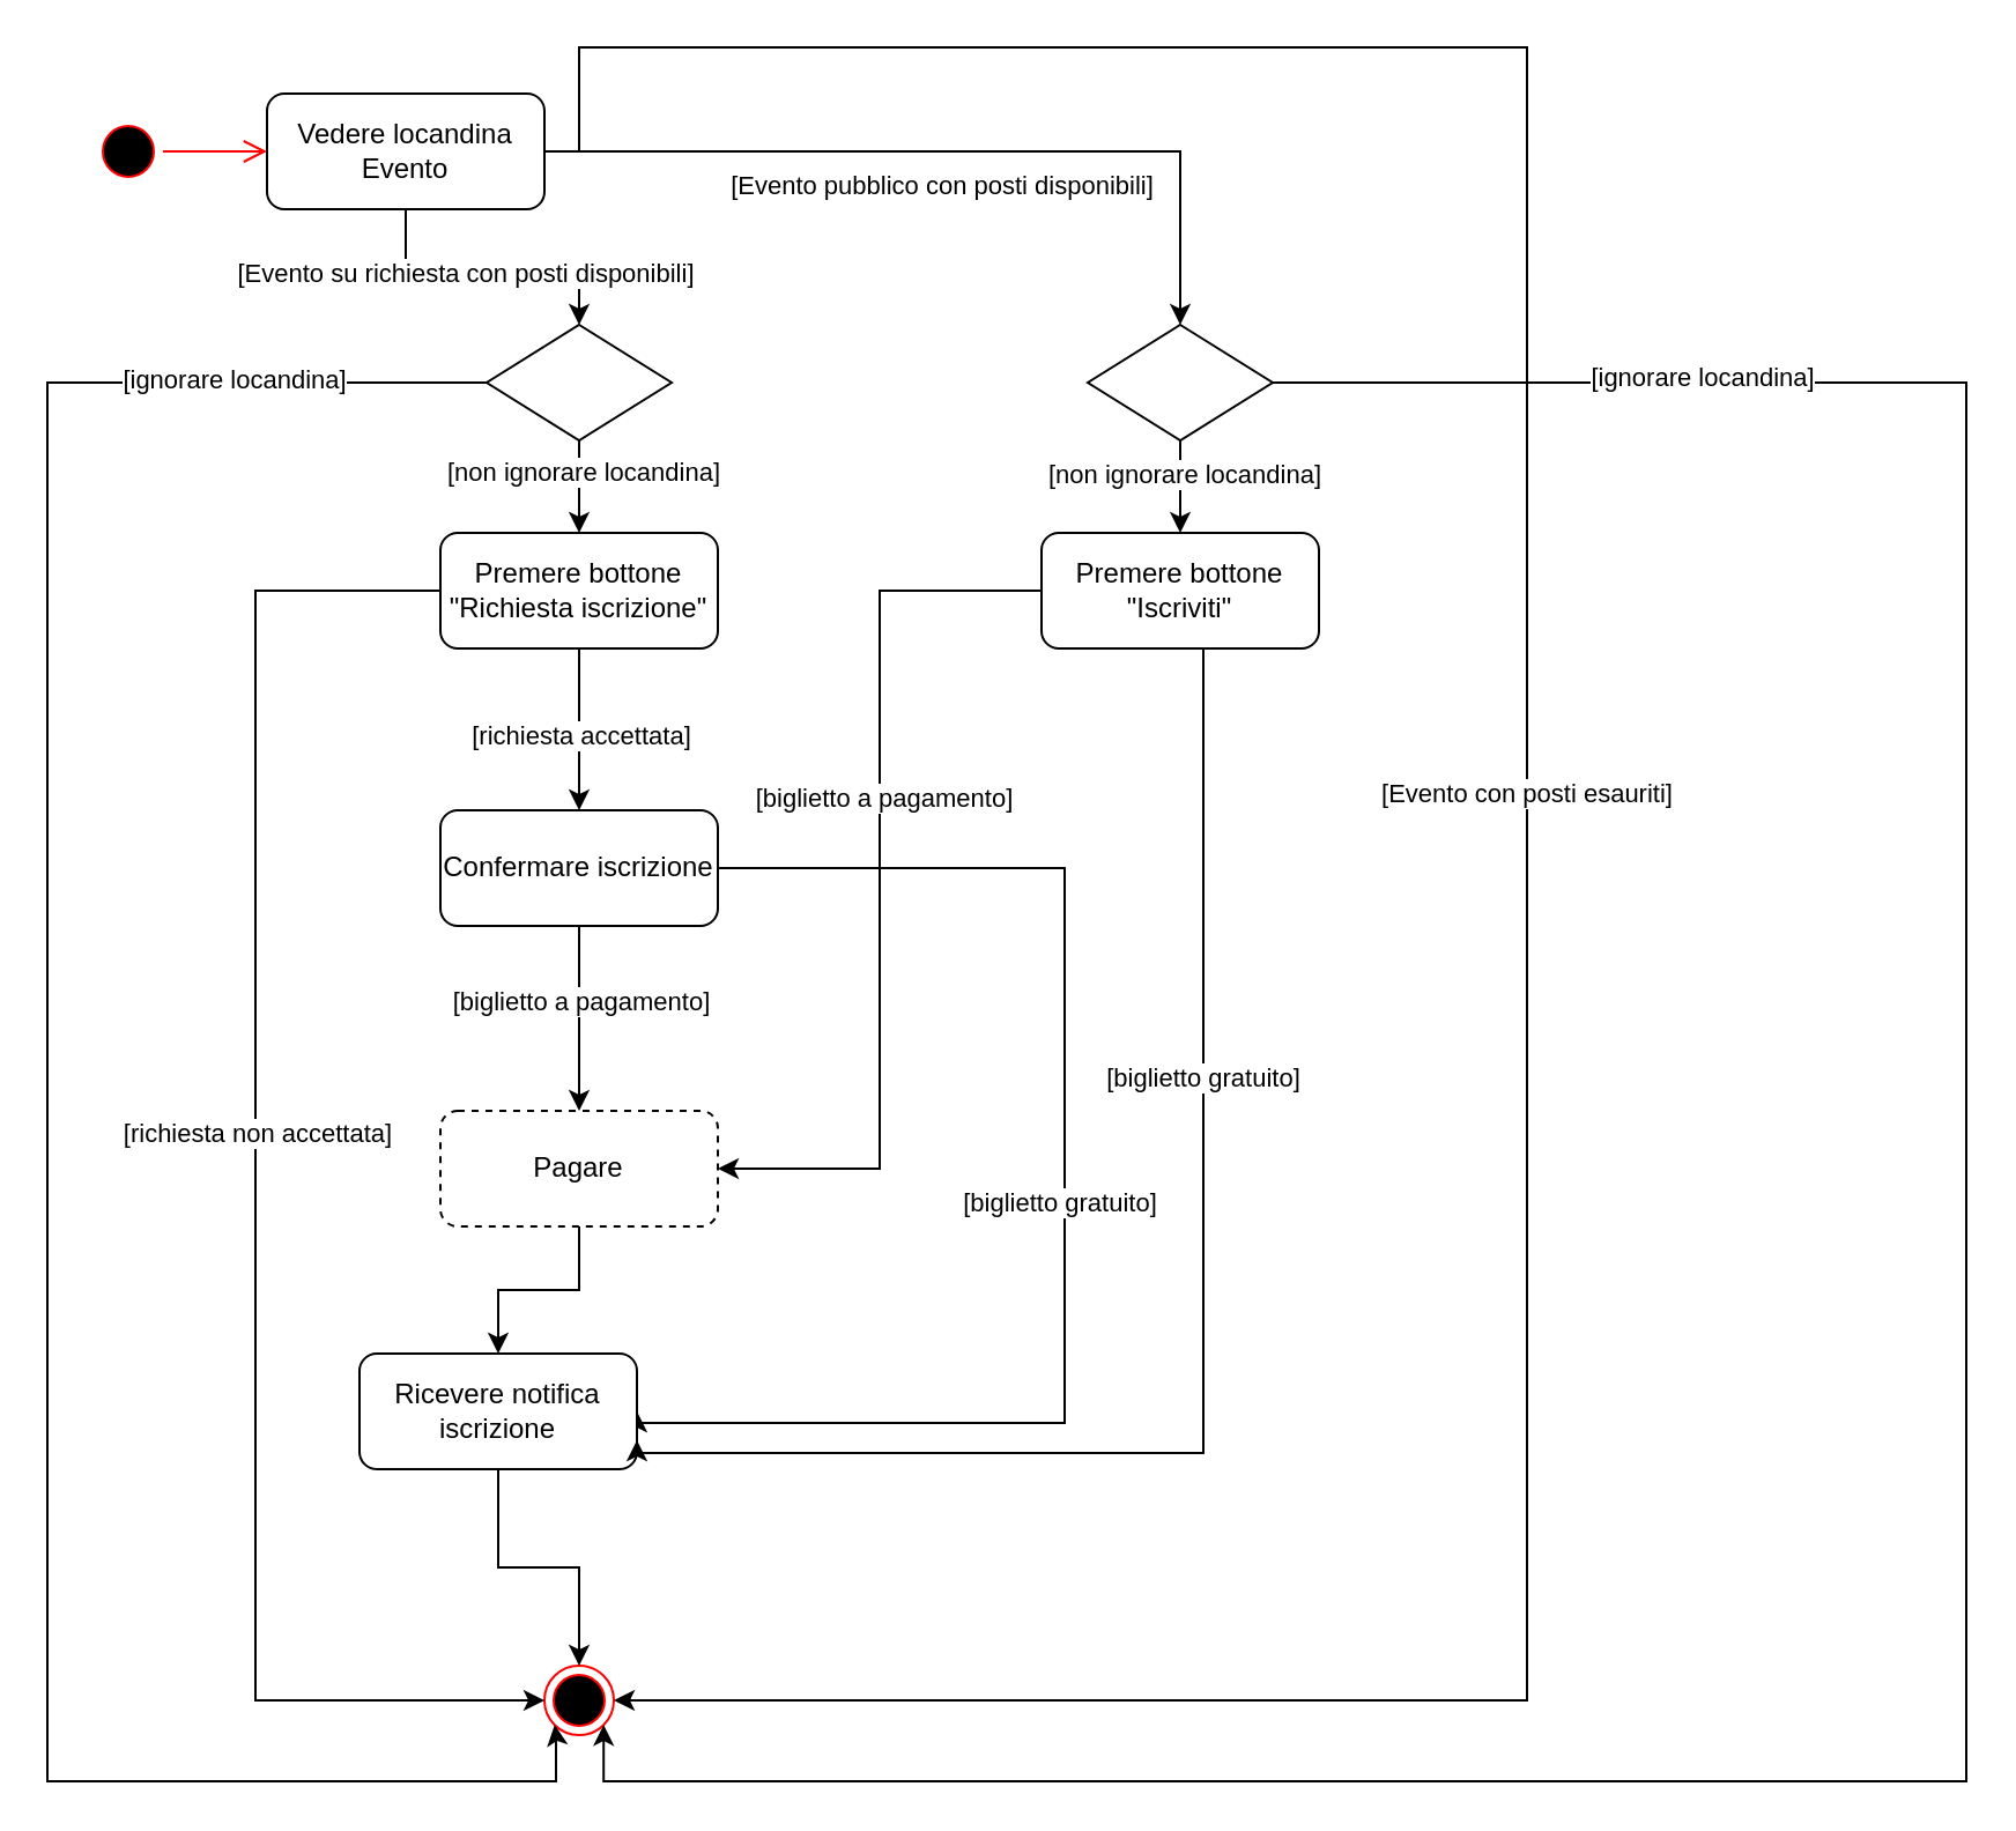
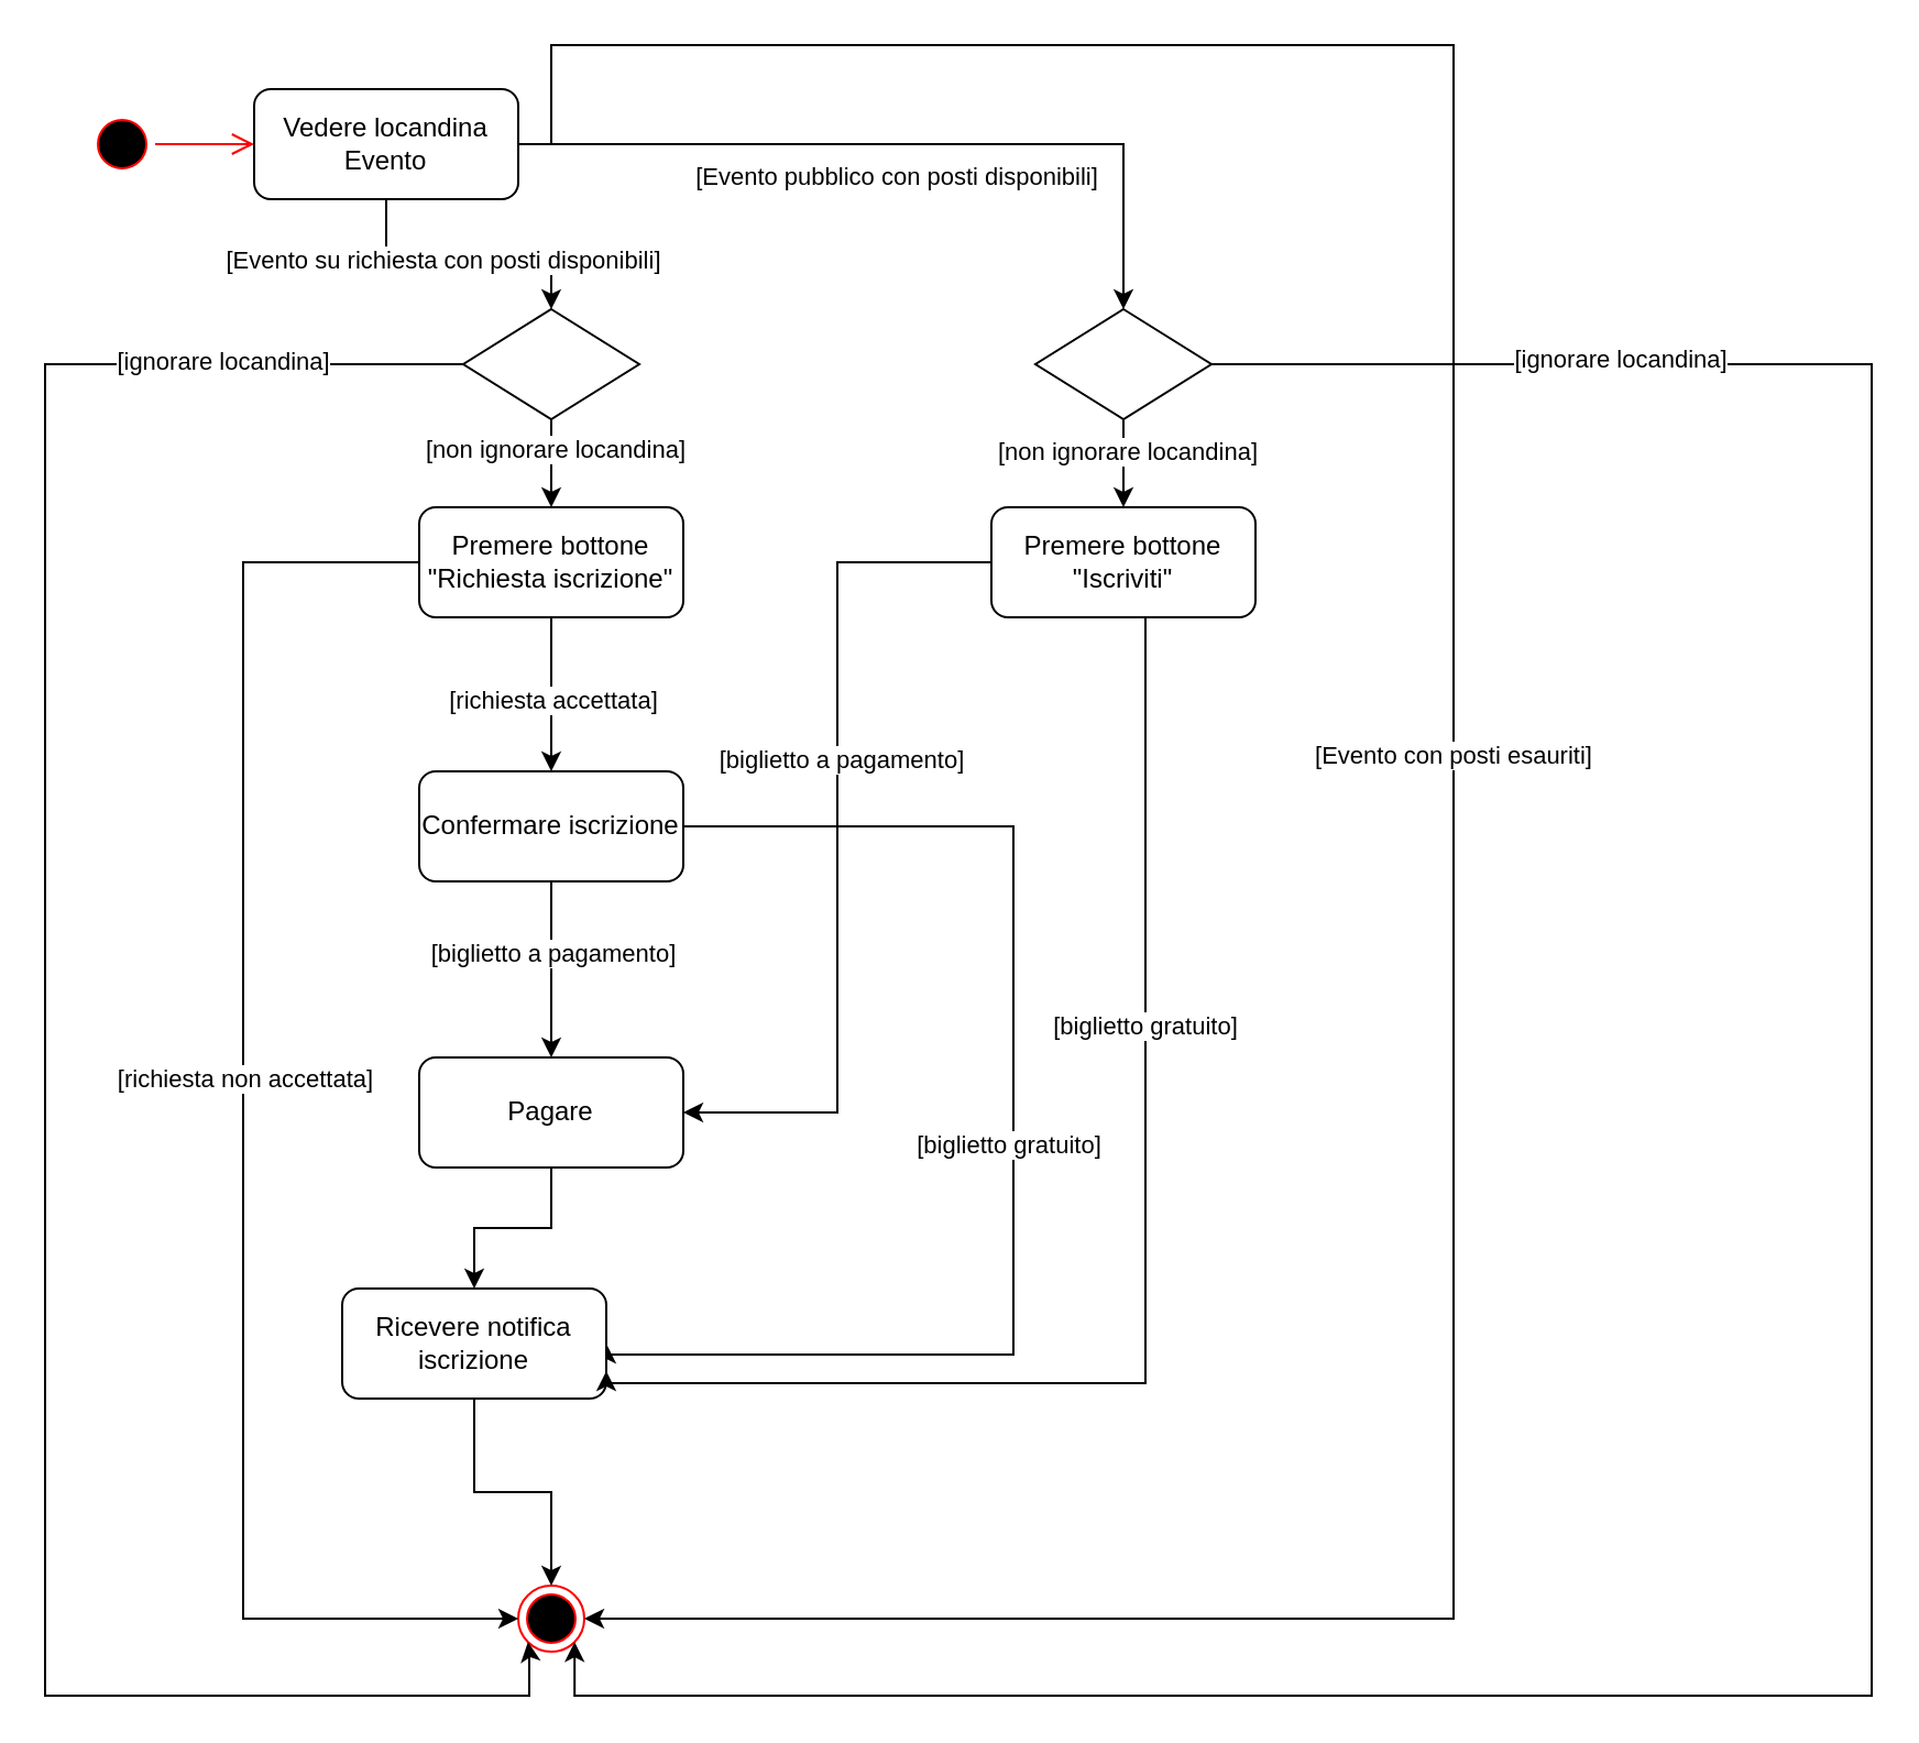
  <mxCell id="0" />
  <mxCell id="1" parent="0" />
  <mxCell id="2" value="" style="ellipse;html=1;shape=startState;fillColor=#000000;strokeColor=#ff0000;" parent="1" vertex="1"><mxGeometry x="40" y="50" width="30" height="30" as="geometry" /></mxCell>
  <mxCell id="3" value="" style="edgeStyle=orthogonalEdgeStyle;html=1;verticalAlign=bottom;endArrow=open;endSize=8;strokeColor=#ff0000;rounded=0;" parent="1" source="2" target="12" edge="1"><mxGeometry relative="1" as="geometry"><mxPoint x="140" y="55" as="targetPoint" /><Array as="points" /></mxGeometry></mxCell>
  <mxCell id="4" value="" style="ellipse;html=1;shape=endState;fillColor=#000000;strokeColor=#ff0000;" parent="1" vertex="1"><mxGeometry x="235" y="720" width="30" height="30" as="geometry" /></mxCell>
  <mxCell id="5" style="edgeStyle=orthogonalEdgeStyle;rounded=0;orthogonalLoop=1;jettySize=auto;html=1;entryX=1;entryY=0.5;entryDx=0;entryDy=0;exitX=1;exitY=0.5;exitDx=0;exitDy=0;" parent="1" source="24" target="16" edge="1"><mxGeometry relative="1" as="geometry"><Array as="points"><mxPoint x="460" y="375" /><mxPoint x="460" y="615" /></Array></mxGeometry></mxCell>
  <mxCell id="6" value="[biglietto gratuito]" style="edgeLabel;html=1;align=center;verticalAlign=middle;resizable=0;points=[];" parent="5" vertex="1" connectable="0"><mxGeometry x="0.013" y="-3" relative="1" as="geometry"><mxPoint as="offset" /></mxGeometry></mxCell>
  <mxCell id="7" style="edgeStyle=orthogonalEdgeStyle;rounded=0;orthogonalLoop=1;jettySize=auto;html=1;entryX=1;entryY=0.5;entryDx=0;entryDy=0;" parent="1" source="12" target="4" edge="1"><mxGeometry relative="1" as="geometry"><Array as="points"><mxPoint x="250" y="20" /><mxPoint x="660" y="20" /><mxPoint x="660" y="735" /></Array></mxGeometry></mxCell>
  <mxCell id="8" value="[Evento con posti esauriti]" style="edgeLabel;html=1;align=center;verticalAlign=middle;resizable=0;points=[];" parent="7" vertex="1" connectable="0"><mxGeometry x="0.003" y="-1" relative="1" as="geometry"><mxPoint as="offset" /></mxGeometry></mxCell>
  <mxCell id="9" value="" style="edgeStyle=orthogonalEdgeStyle;rounded=0;orthogonalLoop=1;jettySize=auto;html=1;entryX=0.5;entryY=0;entryDx=0;entryDy=0;" edge="1" parent="1" source="12" target="34"><mxGeometry relative="1" as="geometry"><mxPoint x="250.04" y="120.022" as="targetPoint" /></mxGeometry></mxCell>
  <mxCell id="10" value="[Evento su richiesta con posti disponibili]" style="edgeLabel;html=1;align=center;verticalAlign=middle;resizable=0;points=[];" vertex="1" connectable="0" parent="9"><mxGeometry x="-0.196" y="-2" relative="1" as="geometry"><mxPoint as="offset" /></mxGeometry></mxCell>
  <mxCell id="11" value="&lt;span style=&quot;color: rgb(0, 0, 0); font-family: Helvetica; font-size: 11px; font-style: normal; font-variant-ligatures: normal; font-variant-caps: normal; font-weight: 400; letter-spacing: normal; orphans: 2; text-align: center; text-indent: 0px; text-transform: none; widows: 2; word-spacing: 0px; -webkit-text-stroke-width: 0px; background-color: rgb(255, 255, 255); text-decoration-thickness: initial; text-decoration-style: initial; text-decoration-color: initial; float: none; display: inline !important;&quot;&gt;[Evento pubblico con posti disponibili]&lt;/span&gt;" style="edgeStyle=orthogonalEdgeStyle;rounded=0;orthogonalLoop=1;jettySize=auto;html=1;entryX=0.5;entryY=0;entryDx=0;entryDy=0;" edge="1" parent="1" source="12" target="39"><mxGeometry x="-0.017" y="-15" relative="1" as="geometry"><mxPoint as="offset" /></mxGeometry></mxCell>
  <mxCell id="12" value="Vedere locandina Evento" style="rounded=1;whiteSpace=wrap;html=1;" parent="1" vertex="1"><mxGeometry x="115" y="40" width="120" height="50" as="geometry" /></mxCell>
  <mxCell id="13" value="" style="edgeStyle=orthogonalEdgeStyle;rounded=0;orthogonalLoop=1;jettySize=auto;html=1;" parent="1" source="14" target="16" edge="1"><mxGeometry relative="1" as="geometry" /></mxCell>
- <mxCell id="14" value="Pagare" style="rounded=1;whiteSpace=wrap;html=1;dashed=1;" parent="1" vertex="1"><mxGeometry x="190" y="480" width="120" height="50" as="geometry" /></mxCell>
+ <mxCell id="14" value="Pagare" style="rounded=1;whiteSpace=wrap;html=1;" parent="1" vertex="1"><mxGeometry x="190" y="480" width="120" height="50" as="geometry" /></mxCell>
  <mxCell id="15" style="edgeStyle=orthogonalEdgeStyle;rounded=0;orthogonalLoop=1;jettySize=auto;html=1;entryX=0.5;entryY=0;entryDx=0;entryDy=0;" parent="1" source="16" target="4" edge="1"><mxGeometry relative="1" as="geometry" /></mxCell>
  <mxCell id="16" value="Ricevere notifica iscrizione" style="rounded=1;whiteSpace=wrap;html=1;" parent="1" vertex="1"><mxGeometry x="155" y="585" width="120" height="50" as="geometry" /></mxCell>
  <mxCell id="17" value="" style="edgeStyle=orthogonalEdgeStyle;rounded=0;orthogonalLoop=1;jettySize=auto;html=1;" parent="1" source="21" target="24" edge="1"><mxGeometry relative="1" as="geometry" /></mxCell>
  <mxCell id="18" value="[richiesta accettata]" style="edgeLabel;html=1;align=center;verticalAlign=middle;resizable=0;points=[];" parent="17" vertex="1" connectable="0"><mxGeometry x="0.043" relative="1" as="geometry"><mxPoint as="offset" /></mxGeometry></mxCell>
  <mxCell id="19" style="edgeStyle=orthogonalEdgeStyle;rounded=0;orthogonalLoop=1;jettySize=auto;html=1;entryX=0;entryY=0.5;entryDx=0;entryDy=0;" parent="1" source="21" target="4" edge="1"><mxGeometry relative="1" as="geometry"><Array as="points"><mxPoint x="110" y="255" /><mxPoint x="110" y="735" /></Array></mxGeometry></mxCell>
  <mxCell id="20" value="[richiesta non accettata]" style="edgeLabel;html=1;align=center;verticalAlign=middle;resizable=0;points=[];" parent="19" vertex="1" connectable="0"><mxGeometry x="-0.084" relative="1" as="geometry"><mxPoint as="offset" /></mxGeometry></mxCell>
  <mxCell id="21" value="Premere bottone &quot;Richiesta iscrizione&quot;" style="rounded=1;whiteSpace=wrap;html=1;" parent="1" vertex="1"><mxGeometry x="190" y="230" width="120" height="50" as="geometry" /></mxCell>
  <mxCell id="22" value="" style="edgeStyle=orthogonalEdgeStyle;rounded=0;orthogonalLoop=1;jettySize=auto;html=1;" parent="1" source="24" target="14" edge="1"><mxGeometry relative="1" as="geometry" /></mxCell>
  <mxCell id="23" value="[biglietto a pagamento]" style="edgeLabel;html=1;align=center;verticalAlign=middle;resizable=0;points=[];" parent="22" vertex="1" connectable="0"><mxGeometry x="-0.192" relative="1" as="geometry"><mxPoint as="offset" /></mxGeometry></mxCell>
  <mxCell id="24" value="Confermare iscrizione" style="rounded=1;whiteSpace=wrap;html=1;" parent="1" vertex="1"><mxGeometry x="190" y="350" width="120" height="50" as="geometry" /></mxCell>
  <mxCell id="25" style="edgeStyle=orthogonalEdgeStyle;rounded=0;orthogonalLoop=1;jettySize=auto;html=1;entryX=1;entryY=0.5;entryDx=0;entryDy=0;" parent="1" source="29" target="14" edge="1"><mxGeometry relative="1" as="geometry" /></mxCell>
  <mxCell id="26" value="[biglietto a pagamento]" style="edgeLabel;html=1;align=center;verticalAlign=middle;resizable=0;points=[];" parent="25" vertex="1" connectable="0"><mxGeometry x="-0.186" y="1" relative="1" as="geometry"><mxPoint as="offset" /></mxGeometry></mxCell>
  <mxCell id="27" style="edgeStyle=orthogonalEdgeStyle;rounded=0;orthogonalLoop=1;jettySize=auto;html=1;entryX=1;entryY=0.75;entryDx=0;entryDy=0;" parent="1" source="29" target="16" edge="1"><mxGeometry relative="1" as="geometry"><Array as="points"><mxPoint x="520" y="628" /></Array></mxGeometry></mxCell>
  <mxCell id="28" value="[biglietto gratuito]" style="edgeLabel;html=1;align=center;verticalAlign=middle;resizable=0;points=[];" parent="27" vertex="1" connectable="0"><mxGeometry x="-0.383" y="-1" relative="1" as="geometry"><mxPoint as="offset" /></mxGeometry></mxCell>
  <mxCell id="29" value="Premere bottone &quot;Iscriviti&quot;" style="rounded=1;whiteSpace=wrap;html=1;" parent="1" vertex="1"><mxGeometry x="450" y="230" width="120" height="50" as="geometry" /></mxCell>
  <mxCell id="30" style="edgeStyle=orthogonalEdgeStyle;rounded=0;orthogonalLoop=1;jettySize=auto;html=1;entryX=0;entryY=1;entryDx=0;entryDy=0;" edge="1" parent="1" source="34" target="4"><mxGeometry relative="1" as="geometry"><Array as="points"><mxPoint x="20" y="165" /><mxPoint x="20" y="770" /><mxPoint x="240" y="770" /><mxPoint x="240" y="750" /><mxPoint x="239" y="750" /></Array></mxGeometry></mxCell>
  <mxCell id="31" value="[ignorare locandina]" style="edgeLabel;html=1;align=center;verticalAlign=middle;resizable=0;points=[];" vertex="1" connectable="0" parent="30"><mxGeometry x="-0.789" y="-2" relative="1" as="geometry"><mxPoint as="offset" /></mxGeometry></mxCell>
  <mxCell id="32" value="" style="edgeStyle=orthogonalEdgeStyle;rounded=0;orthogonalLoop=1;jettySize=auto;html=1;" edge="1" parent="1" source="34" target="21"><mxGeometry relative="1" as="geometry" /></mxCell>
  <mxCell id="33" value="[non ignorare locandina]" style="edgeLabel;html=1;align=center;verticalAlign=middle;resizable=0;points=[];" vertex="1" connectable="0" parent="32"><mxGeometry x="-0.343" y="1" relative="1" as="geometry"><mxPoint as="offset" /></mxGeometry></mxCell>
  <mxCell id="34" value="" style="rhombus;whiteSpace=wrap;html=1;" vertex="1" parent="1"><mxGeometry x="210" y="140" width="80" height="50" as="geometry" /></mxCell>
  <mxCell id="35" style="edgeStyle=orthogonalEdgeStyle;rounded=0;orthogonalLoop=1;jettySize=auto;html=1;entryX=1;entryY=1;entryDx=0;entryDy=0;" edge="1" parent="1" source="39" target="4"><mxGeometry relative="1" as="geometry"><Array as="points"><mxPoint x="850" y="165" /><mxPoint x="850" y="770" /><mxPoint x="261" y="770" /></Array></mxGeometry></mxCell>
  <mxCell id="36" value="[ignorare locandina]" style="edgeLabel;html=1;align=center;verticalAlign=middle;resizable=0;points=[];" vertex="1" connectable="0" parent="35"><mxGeometry x="-0.757" y="3" relative="1" as="geometry"><mxPoint as="offset" /></mxGeometry></mxCell>
  <mxCell id="37" value="" style="edgeStyle=orthogonalEdgeStyle;rounded=0;orthogonalLoop=1;jettySize=auto;html=1;" edge="1" parent="1" source="39" target="29"><mxGeometry relative="1" as="geometry" /></mxCell>
  <mxCell id="38" value="[non ignorare locandina]" style="edgeLabel;html=1;align=center;verticalAlign=middle;resizable=0;points=[];" vertex="1" connectable="0" parent="37"><mxGeometry x="-0.343" y="1" relative="1" as="geometry"><mxPoint y="1" as="offset" /></mxGeometry></mxCell>
  <mxCell id="39" value="" style="rhombus;whiteSpace=wrap;html=1;" vertex="1" parent="1"><mxGeometry x="470" y="140" width="80" height="50" as="geometry" /></mxCell>
